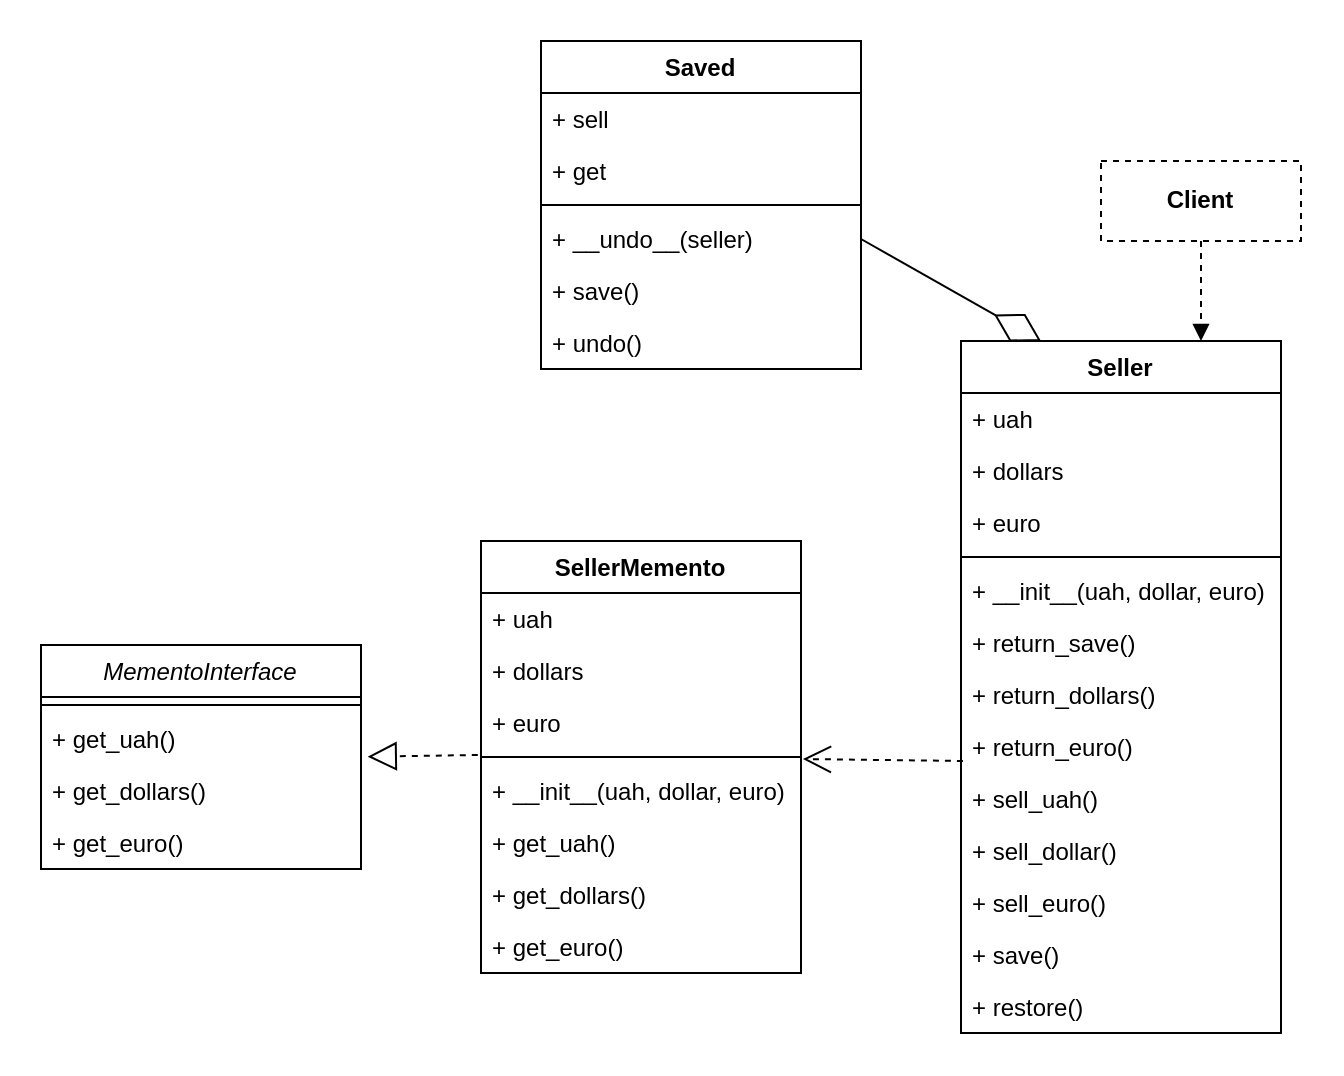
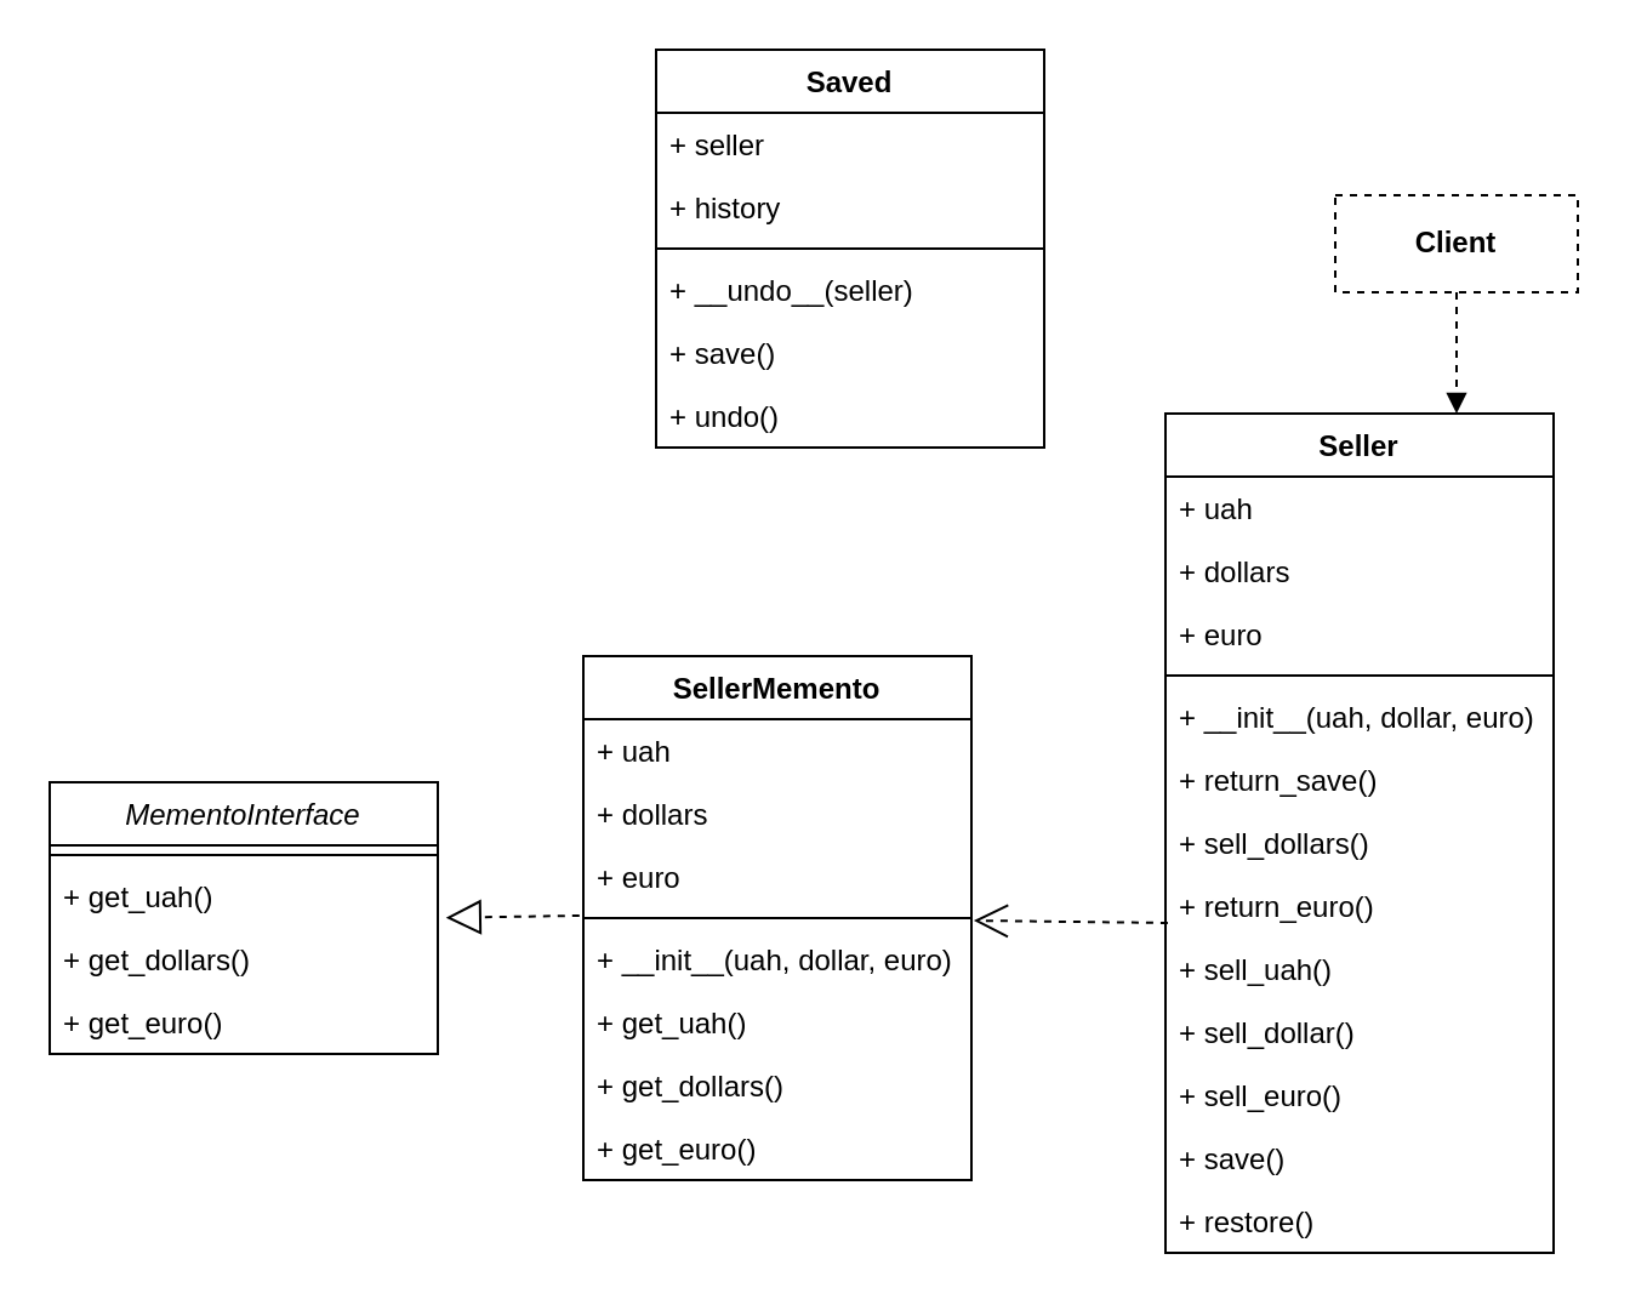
  <mxCell id="0" />
  <mxCell id="1" parent="0" />
  <mxCell id="2" value="SellerMemento" style="swimlane;fontStyle=1;align=center;verticalAlign=top;childLayout=stackLayout;horizontal=1;startSize=26;horizontalStack=0;resizeParent=1;resizeParentMax=0;resizeLast=0;collapsible=1;marginBottom=0;whiteSpace=wrap;html=1;" parent="1" vertex="1"><mxGeometry x="240" y="270" width="160" height="216" as="geometry" /></mxCell>
  <mxCell id="3" value="+ uah" style="text;strokeColor=none;fillColor=none;align=left;verticalAlign=top;spacingLeft=4;spacingRight=4;overflow=hidden;rotatable=0;points=[[0,0.5],[1,0.5]];portConstraint=eastwest;whiteSpace=wrap;html=1;" parent="2" vertex="1"><mxGeometry y="26" width="160" height="26" as="geometry" /></mxCell>
  <mxCell id="4" value="+ dollars" style="text;strokeColor=none;fillColor=none;align=left;verticalAlign=top;spacingLeft=4;spacingRight=4;overflow=hidden;rotatable=0;points=[[0,0.5],[1,0.5]];portConstraint=eastwest;whiteSpace=wrap;html=1;" parent="2" vertex="1"><mxGeometry y="52" width="160" height="26" as="geometry" /></mxCell>
  <mxCell id="5" value="+ euro" style="text;strokeColor=none;fillColor=none;align=left;verticalAlign=top;spacingLeft=4;spacingRight=4;overflow=hidden;rotatable=0;points=[[0,0.5],[1,0.5]];portConstraint=eastwest;whiteSpace=wrap;html=1;" parent="2" vertex="1"><mxGeometry y="78" width="160" height="26" as="geometry" /></mxCell>
  <mxCell id="6" value="" style="line;strokeWidth=1;fillColor=none;align=left;verticalAlign=middle;spacingTop=-1;spacingLeft=3;spacingRight=3;rotatable=0;labelPosition=right;points=[];portConstraint=eastwest;strokeColor=inherit;" parent="2" vertex="1"><mxGeometry y="104" width="160" height="8" as="geometry" /></mxCell>
  <mxCell id="7" value="+ __init__(uah, dollar, euro)" style="text;strokeColor=none;fillColor=none;align=left;verticalAlign=top;spacingLeft=4;spacingRight=4;overflow=hidden;rotatable=0;points=[[0,0.5],[1,0.5]];portConstraint=eastwest;whiteSpace=wrap;html=1;" parent="2" vertex="1"><mxGeometry y="112" width="160" height="26" as="geometry" /></mxCell>
  <mxCell id="8" value="+ get_uah()" style="text;strokeColor=none;fillColor=none;align=left;verticalAlign=top;spacingLeft=4;spacingRight=4;overflow=hidden;rotatable=0;points=[[0,0.5],[1,0.5]];portConstraint=eastwest;whiteSpace=wrap;html=1;" parent="2" vertex="1"><mxGeometry y="138" width="160" height="26" as="geometry" /></mxCell>
  <mxCell id="9" value="+ get_dollars()" style="text;strokeColor=none;fillColor=none;align=left;verticalAlign=top;spacingLeft=4;spacingRight=4;overflow=hidden;rotatable=0;points=[[0,0.5],[1,0.5]];portConstraint=eastwest;whiteSpace=wrap;html=1;" parent="2" vertex="1"><mxGeometry y="164" width="160" height="26" as="geometry" /></mxCell>
  <mxCell id="10" value="+ get_euro()" style="text;strokeColor=none;fillColor=none;align=left;verticalAlign=top;spacingLeft=4;spacingRight=4;overflow=hidden;rotatable=0;points=[[0,0.5],[1,0.5]];portConstraint=eastwest;whiteSpace=wrap;html=1;" parent="2" vertex="1"><mxGeometry y="190" width="160" height="26" as="geometry" /></mxCell>
  <mxCell id="11" value="Seller" style="swimlane;fontStyle=1;align=center;verticalAlign=top;childLayout=stackLayout;horizontal=1;startSize=26;horizontalStack=0;resizeParent=1;resizeParentMax=0;resizeLast=0;collapsible=1;marginBottom=0;whiteSpace=wrap;html=1;" parent="1" vertex="1"><mxGeometry x="480" y="170" width="160" height="346" as="geometry" /></mxCell>
  <mxCell id="12" value="+ uah" style="text;strokeColor=none;fillColor=none;align=left;verticalAlign=top;spacingLeft=4;spacingRight=4;overflow=hidden;rotatable=0;points=[[0,0.5],[1,0.5]];portConstraint=eastwest;whiteSpace=wrap;html=1;" parent="11" vertex="1"><mxGeometry y="26" width="160" height="26" as="geometry" /></mxCell>
  <mxCell id="13" value="+ dollars" style="text;strokeColor=none;fillColor=none;align=left;verticalAlign=top;spacingLeft=4;spacingRight=4;overflow=hidden;rotatable=0;points=[[0,0.5],[1,0.5]];portConstraint=eastwest;whiteSpace=wrap;html=1;" parent="11" vertex="1"><mxGeometry y="52" width="160" height="26" as="geometry" /></mxCell>
  <mxCell id="14" value="+ euro" style="text;strokeColor=none;fillColor=none;align=left;verticalAlign=top;spacingLeft=4;spacingRight=4;overflow=hidden;rotatable=0;points=[[0,0.5],[1,0.5]];portConstraint=eastwest;whiteSpace=wrap;html=1;" parent="11" vertex="1"><mxGeometry y="78" width="160" height="26" as="geometry" /></mxCell>
  <mxCell id="15" value="" style="line;strokeWidth=1;fillColor=none;align=left;verticalAlign=middle;spacingTop=-1;spacingLeft=3;spacingRight=3;rotatable=0;labelPosition=right;points=[];portConstraint=eastwest;strokeColor=inherit;" parent="11" vertex="1"><mxGeometry y="104" width="160" height="8" as="geometry" /></mxCell>
  <mxCell id="16" value="+ __init__(uah, dollar, euro)" style="text;strokeColor=none;fillColor=none;align=left;verticalAlign=top;spacingLeft=4;spacingRight=4;overflow=hidden;rotatable=0;points=[[0,0.5],[1,0.5]];portConstraint=eastwest;whiteSpace=wrap;html=1;" parent="11" vertex="1"><mxGeometry y="112" width="160" height="26" as="geometry" /></mxCell>
  <mxCell id="17" value="+ return_save()" style="text;strokeColor=none;fillColor=none;align=left;verticalAlign=top;spacingLeft=4;spacingRight=4;overflow=hidden;rotatable=0;points=[[0,0.5],[1,0.5]];portConstraint=eastwest;whiteSpace=wrap;html=1;" parent="11" vertex="1"><mxGeometry y="138" width="160" height="26" as="geometry" /></mxCell>
- <mxCell id="18" value="+ return_dollars()" style="text;strokeColor=none;fillColor=none;align=left;verticalAlign=top;spacingLeft=4;spacingRight=4;overflow=hidden;rotatable=0;points=[[0,0.5],[1,0.5]];portConstraint=eastwest;whiteSpace=wrap;html=1;" parent="11" vertex="1"><mxGeometry y="164" width="160" height="26" as="geometry" /></mxCell>
+ <mxCell id="18" value="+ sell_dollars()" style="text;strokeColor=none;fillColor=none;align=left;verticalAlign=top;spacingLeft=4;spacingRight=4;overflow=hidden;rotatable=0;points=[[0,0.5],[1,0.5]];portConstraint=eastwest;whiteSpace=wrap;html=1;" parent="11" vertex="1"><mxGeometry y="164" width="160" height="26" as="geometry" /></mxCell>
  <mxCell id="19" value="+ return_euro()" style="text;strokeColor=none;fillColor=none;align=left;verticalAlign=top;spacingLeft=4;spacingRight=4;overflow=hidden;rotatable=0;points=[[0,0.5],[1,0.5]];portConstraint=eastwest;whiteSpace=wrap;html=1;" parent="11" vertex="1"><mxGeometry y="190" width="160" height="26" as="geometry" /></mxCell>
  <mxCell id="20" value="+ sell_uah()" style="text;strokeColor=none;fillColor=none;align=left;verticalAlign=top;spacingLeft=4;spacingRight=4;overflow=hidden;rotatable=0;points=[[0,0.5],[1,0.5]];portConstraint=eastwest;whiteSpace=wrap;html=1;" parent="11" vertex="1"><mxGeometry y="216" width="160" height="26" as="geometry" /></mxCell>
  <mxCell id="21" value="+ sell_dollar()" style="text;strokeColor=none;fillColor=none;align=left;verticalAlign=top;spacingLeft=4;spacingRight=4;overflow=hidden;rotatable=0;points=[[0,0.5],[1,0.5]];portConstraint=eastwest;whiteSpace=wrap;html=1;" parent="11" vertex="1"><mxGeometry y="242" width="160" height="26" as="geometry" /></mxCell>
  <mxCell id="22" value="+ sell_euro()" style="text;strokeColor=none;fillColor=none;align=left;verticalAlign=top;spacingLeft=4;spacingRight=4;overflow=hidden;rotatable=0;points=[[0,0.5],[1,0.5]];portConstraint=eastwest;whiteSpace=wrap;html=1;" parent="11" vertex="1"><mxGeometry y="268" width="160" height="26" as="geometry" /></mxCell>
  <mxCell id="23" value="+ save()" style="text;strokeColor=none;fillColor=none;align=left;verticalAlign=top;spacingLeft=4;spacingRight=4;overflow=hidden;rotatable=0;points=[[0,0.5],[1,0.5]];portConstraint=eastwest;whiteSpace=wrap;html=1;" parent="11" vertex="1"><mxGeometry y="294" width="160" height="26" as="geometry" /></mxCell>
  <mxCell id="24" value="+ restore()" style="text;strokeColor=none;fillColor=none;align=left;verticalAlign=top;spacingLeft=4;spacingRight=4;overflow=hidden;rotatable=0;points=[[0,0.5],[1,0.5]];portConstraint=eastwest;whiteSpace=wrap;html=1;" parent="11" vertex="1"><mxGeometry y="320" width="160" height="26" as="geometry" /></mxCell>
  <mxCell id="25" value="Saved" style="swimlane;fontStyle=1;align=center;verticalAlign=top;childLayout=stackLayout;horizontal=1;startSize=26;horizontalStack=0;resizeParent=1;resizeParentMax=0;resizeLast=0;collapsible=1;marginBottom=0;whiteSpace=wrap;html=1;" parent="1" vertex="1"><mxGeometry x="270" y="20" width="160" height="164" as="geometry" /></mxCell>
- <mxCell id="26" value="+ sell" style="text;strokeColor=none;fillColor=none;align=left;verticalAlign=top;spacingLeft=4;spacingRight=4;overflow=hidden;rotatable=0;points=[[0,0.5],[1,0.5]];portConstraint=eastwest;whiteSpace=wrap;html=1;" parent="25" vertex="1"><mxGeometry y="26" width="160" height="26" as="geometry" /></mxCell>
- <mxCell id="27" value="+ get" style="text;strokeColor=none;fillColor=none;align=left;verticalAlign=top;spacingLeft=4;spacingRight=4;overflow=hidden;rotatable=0;points=[[0,0.5],[1,0.5]];portConstraint=eastwest;whiteSpace=wrap;html=1;" parent="25" vertex="1"><mxGeometry y="52" width="160" height="26" as="geometry" /></mxCell>
+ <mxCell id="26" value="+ seller" style="text;strokeColor=none;fillColor=none;align=left;verticalAlign=top;spacingLeft=4;spacingRight=4;overflow=hidden;rotatable=0;points=[[0,0.5],[1,0.5]];portConstraint=eastwest;whiteSpace=wrap;html=1;" parent="25" vertex="1"><mxGeometry y="26" width="160" height="26" as="geometry" /></mxCell>
+ <mxCell id="27" value="+ history" style="text;strokeColor=none;fillColor=none;align=left;verticalAlign=top;spacingLeft=4;spacingRight=4;overflow=hidden;rotatable=0;points=[[0,0.5],[1,0.5]];portConstraint=eastwest;whiteSpace=wrap;html=1;" parent="25" vertex="1"><mxGeometry y="52" width="160" height="26" as="geometry" /></mxCell>
  <mxCell id="28" value="" style="line;strokeWidth=1;fillColor=none;align=left;verticalAlign=middle;spacingTop=-1;spacingLeft=3;spacingRight=3;rotatable=0;labelPosition=right;points=[];portConstraint=eastwest;strokeColor=inherit;" parent="25" vertex="1"><mxGeometry y="78" width="160" height="8" as="geometry" /></mxCell>
  <mxCell id="29" value="+ __undo__(seller)" style="text;strokeColor=none;fillColor=none;align=left;verticalAlign=top;spacingLeft=4;spacingRight=4;overflow=hidden;rotatable=0;points=[[0,0.5],[1,0.5]];portConstraint=eastwest;whiteSpace=wrap;html=1;" parent="25" vertex="1"><mxGeometry y="86" width="160" height="26" as="geometry" /></mxCell>
  <mxCell id="30" value="+ save()" style="text;strokeColor=none;fillColor=none;align=left;verticalAlign=top;spacingLeft=4;spacingRight=4;overflow=hidden;rotatable=0;points=[[0,0.5],[1,0.5]];portConstraint=eastwest;whiteSpace=wrap;html=1;" parent="25" vertex="1"><mxGeometry y="112" width="160" height="26" as="geometry" /></mxCell>
  <mxCell id="31" value="+ undo()" style="text;strokeColor=none;fillColor=none;align=left;verticalAlign=top;spacingLeft=4;spacingRight=4;overflow=hidden;rotatable=0;points=[[0,0.5],[1,0.5]];portConstraint=eastwest;whiteSpace=wrap;html=1;" parent="25" vertex="1"><mxGeometry y="138" width="160" height="26" as="geometry" /></mxCell>
  <mxCell id="32" value="&lt;span style=&quot;font-weight: normal;&quot;&gt;&lt;i&gt;MementoInterface&lt;/i&gt;&lt;/span&gt;" style="swimlane;fontStyle=1;align=center;verticalAlign=top;childLayout=stackLayout;horizontal=1;startSize=26;horizontalStack=0;resizeParent=1;resizeParentMax=0;resizeLast=0;collapsible=1;marginBottom=0;whiteSpace=wrap;html=1;" parent="1" vertex="1"><mxGeometry x="20" y="322" width="160" height="112" as="geometry" /></mxCell>
  <mxCell id="33" value="" style="line;strokeWidth=1;fillColor=none;align=left;verticalAlign=middle;spacingTop=-1;spacingLeft=3;spacingRight=3;rotatable=0;labelPosition=right;points=[];portConstraint=eastwest;strokeColor=inherit;" parent="32" vertex="1"><mxGeometry y="26" width="160" height="8" as="geometry" /></mxCell>
  <mxCell id="34" value="+ get_uah()" style="text;strokeColor=none;fillColor=none;align=left;verticalAlign=top;spacingLeft=4;spacingRight=4;overflow=hidden;rotatable=0;points=[[0,0.5],[1,0.5]];portConstraint=eastwest;whiteSpace=wrap;html=1;" parent="32" vertex="1"><mxGeometry y="34" width="160" height="26" as="geometry" /></mxCell>
  <mxCell id="35" value="+ get_dollars()" style="text;strokeColor=none;fillColor=none;align=left;verticalAlign=top;spacingLeft=4;spacingRight=4;overflow=hidden;rotatable=0;points=[[0,0.5],[1,0.5]];portConstraint=eastwest;whiteSpace=wrap;html=1;" parent="32" vertex="1"><mxGeometry y="60" width="160" height="26" as="geometry" /></mxCell>
  <mxCell id="36" value="+ get_euro()" style="text;strokeColor=none;fillColor=none;align=left;verticalAlign=top;spacingLeft=4;spacingRight=4;overflow=hidden;rotatable=0;points=[[0,0.5],[1,0.5]];portConstraint=eastwest;whiteSpace=wrap;html=1;" parent="32" vertex="1"><mxGeometry y="86" width="160" height="26" as="geometry" /></mxCell>
  <mxCell id="37" value="" style="endArrow=block;dashed=1;endFill=0;endSize=12;html=1;rounded=0;exitX=-0.01;exitY=1.115;exitDx=0;exitDy=0;exitPerimeter=0;entryX=1.021;entryY=0.84;entryDx=0;entryDy=0;entryPerimeter=0;" parent="1" source="5" target="34" edge="1"><mxGeometry width="160" relative="1" as="geometry"><mxPoint x="170" y="232.08" as="sourcePoint" /><mxPoint x="228.72" y="230" as="targetPoint" /></mxGeometry></mxCell>
- <mxCell id="38" value="" style="endArrow=diamondThin;endFill=0;endSize=24;html=1;rounded=0;exitX=1;exitY=0.5;exitDx=0;exitDy=0;entryX=0.25;entryY=0;entryDx=0;entryDy=0;" parent="1" source="29" target="11" edge="1"><mxGeometry width="160" relative="1" as="geometry"><mxPoint x="570" y="134" as="sourcePoint" /><mxPoint x="480" y="66" as="targetPoint" /></mxGeometry></mxCell>
  <mxCell id="39" value="&lt;b&gt;Client&lt;/b&gt;" style="html=1;whiteSpace=wrap;dashed=1;" parent="1" vertex="1"><mxGeometry x="550" y="80" width="100" height="40" as="geometry" /></mxCell>
  <mxCell id="40" value="" style="html=1;verticalAlign=bottom;endArrow=block;curved=0;rounded=0;exitX=0.5;exitY=1;exitDx=0;exitDy=0;entryX=0.75;entryY=0;entryDx=0;entryDy=0;dashed=1;" parent="1" source="39" target="11" edge="1"><mxGeometry width="80" relative="1" as="geometry"><mxPoint x="630" y="120" as="sourcePoint" /><mxPoint x="710" y="120" as="targetPoint" /></mxGeometry></mxCell>
  <mxCell id="41" value="" style="endArrow=open;endSize=12;dashed=1;html=1;rounded=0;entryX=1.006;entryY=-0.115;entryDx=0;entryDy=0;entryPerimeter=0;exitX=0.006;exitY=0.769;exitDx=0;exitDy=0;exitPerimeter=0;" parent="1" target="7" edge="1" source="19"><mxGeometry width="160" relative="1" as="geometry"><mxPoint x="440" y="471.5" as="sourcePoint" /><mxPoint x="460" y="430.5" as="targetPoint" /></mxGeometry></mxCell>
